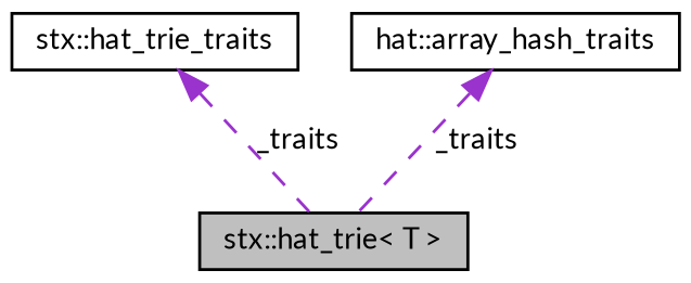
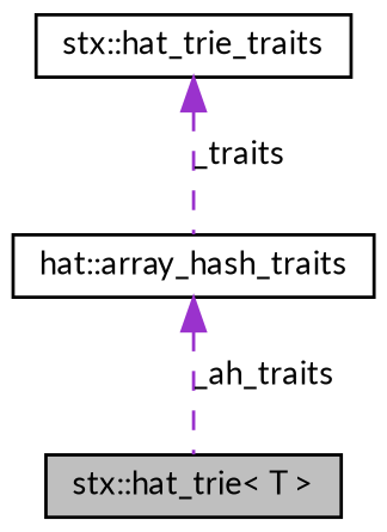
  digraph {
    fontname=Lato
    node [color=black fillcolor=white fontname=Lato fontsize=10 shape=record style=filled]
    edge [color=darkorchid3 dir=back fontname=Lato fontsize=10 labelfontname="FreeSans.ttf" labelfontsize=10 style=dashed]
    n1 [fillcolor=grey75 fontcolor=black height=0.2 label="stx::hat_trie\< T \>" width=0.4]
    n2 [height=0.2 label="stx::hat_trie_traits" width=0.4]
    n3 [height=0.2 label="hat::array_hash_traits" width=0.4]
-   n2 -> n1 [label=_traits]
-   n3 -> n1 [label=_traits]
+   n2 -> n3 [label=_traits]
+   n3 -> n1 [label=_ah_traits]
  }
